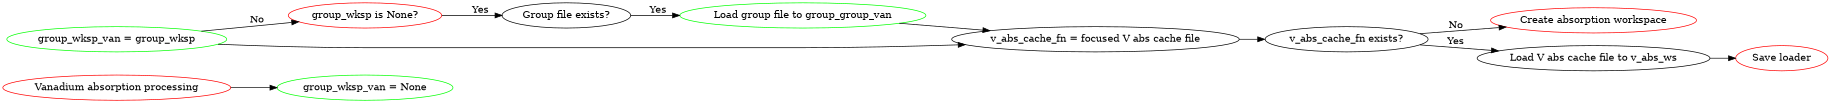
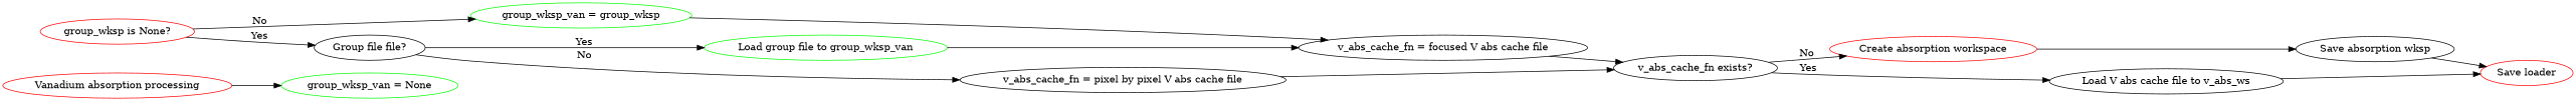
  digraph {
    rankdir=LR
    "Vanadium absorption processing" [color=red]
    "group_wksp_van = None" [color=green]
    n3 [color=red label="Save loader"]
    "group_wksp is None?" [color=red]
    "group_wksp_van = group_wksp" [color=green]
-   "Load group file to group_wksp_van" [color=green label="Load group file to group_group_van"]
+   "Load group file to group_wksp_van" [color=green]
    "Create absorption workspace" [color=red]
-   "Group file exists?"
+   "Group file exists?" [label="Group file file?"]
    "v_abs_cache_fn = focused V abs cache file"
+   "Save absorption wksp"
+   "v_abs_cache_fn = pixel by pixel V abs cache file"
    "v_abs_cache_fn exists?"
    "Load V abs cache file to v_abs_ws"
    subgraph sub_1 {
      "Vanadium absorption processing"
    }
    subgraph sub_2 {
      "group_wksp_van = None"
    }
    subgraph sub_3 {
      "group_wksp_van = None"
    }
    subgraph sub_4 {
      n3
    }
    subgraph sub_5 {
      "group_wksp is None?"
    }
    subgraph sub_6 {
      "group_wksp is None?"
    }
    subgraph sub_7 {
      "group_wksp_van = group_wksp"
    }
    subgraph sub_8 {
      "group_wksp_van = group_wksp"
    }
    subgraph sub_9 {
      "group_wksp is None?"
    }
    subgraph sub_10 {
      "Load group file to group_wksp_van"
    }
    subgraph sub_11 {
      "Load group file to group_wksp_van"
    }
    subgraph sub_12 {
      n3
    }
    subgraph sub_13 {
      "Create absorption workspace"
    }
    subgraph sub_14 {
      "Create absorption workspace"
    }
    subgraph sub_15 {
      n3
    }
    "Vanadium absorption processing" -> "group_wksp_van = None"
-   "group_wksp_van = group_wksp" -> "group_wksp is None?" [label="  No"]
+   "group_wksp is None?" -> "group_wksp_van = group_wksp" [label="  No"]
    "group_wksp is None?" -> "Group file exists?" [label="  Yes"]
    "group_wksp_van = group_wksp" -> "v_abs_cache_fn = focused V abs cache file"
    "Load group file to group_wksp_van" -> "v_abs_cache_fn = focused V abs cache file"
+   "Create absorption workspace" -> "Save absorption wksp"
    "Group file exists?" -> "Load group file to group_wksp_van" [label="  Yes"]
+   "Group file exists?" -> "v_abs_cache_fn = pixel by pixel V abs cache file" [label="  No"]
    "v_abs_cache_fn = focused V abs cache file" -> "v_abs_cache_fn exists?"
+   "Save absorption wksp" -> n3
+   "v_abs_cache_fn = pixel by pixel V abs cache file" -> "v_abs_cache_fn exists?"
    "v_abs_cache_fn exists?" -> "Create absorption workspace" [label="  No"]
-   "v_abs_cache_fn exists?" -> "Load V abs cache file to v_abs_ws" [label="  Yes"]
+   "v_abs_cache_fn exists?" -> "Load V abs cache file to v_abs_ws" [label="   Yes"]
    "Load V abs cache file to v_abs_ws" -> n3
  }
